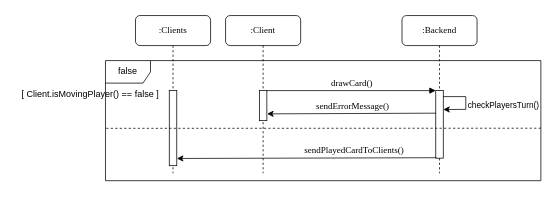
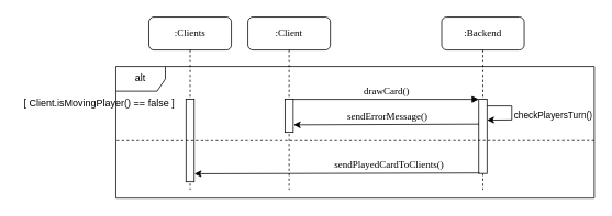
  <mxCell id="0" />
  <mxCell id="1" parent="0" />
- <mxCell id="2" value="false" style="shape=umlFrame;whiteSpace=wrap;html=1;" vertex="1" parent="1"><mxGeometry x="140" y="80" width="580" height="160" as="geometry" /></mxCell>
+ <mxCell id="2" value="alt" style="shape=umlFrame;whiteSpace=wrap;html=1;" vertex="1" parent="1"><mxGeometry x="140" y="80" width="580" height="160" as="geometry" /></mxCell>
  <mxCell id="3" value=":Backend" style="shape=umlLifeline;perimeter=lifelinePerimeter;whiteSpace=wrap;html=1;container=1;collapsible=0;recursiveResize=0;outlineConnect=0;rounded=1;shadow=0;comic=0;labelBackgroundColor=none;strokeColor=#000000;strokeWidth=1;fillColor=#FFFFFF;fontFamily=Verdana;fontSize=12;fontColor=#000000;align=center;" vertex="1" parent="1"><mxGeometry x="535" y="20" width="100" height="210" as="geometry" /></mxCell>
  <mxCell id="4" value="" style="html=1;points=[];perimeter=orthogonalPerimeter;rounded=0;shadow=0;comic=0;labelBackgroundColor=none;strokeColor=#000000;strokeWidth=1;fillColor=#FFFFFF;fontFamily=Verdana;fontSize=12;fontColor=#000000;align=center;" vertex="1" parent="3"><mxGeometry x="45" y="100" width="10" height="90" as="geometry" /></mxCell>
  <mxCell id="5" value="checkPlayersTurn()" style="endArrow=classic;html=1;entryX=1.002;entryY=0.28;entryDx=0;entryDy=0;entryPerimeter=0;rounded=0;" edge="1" parent="3" target="4"><mxGeometry x="0.223" y="-50" width="50" height="50" relative="1" as="geometry"><mxPoint x="55" y="108" as="sourcePoint" /><mxPoint x="-185" y="420" as="targetPoint" /><Array as="points"><mxPoint x="85" y="108" /><mxPoint x="85" y="125" /></Array><mxPoint x="50" y="45" as="offset" /></mxGeometry></mxCell>
  <mxCell id="6" value=":Client" style="shape=umlLifeline;perimeter=lifelinePerimeter;whiteSpace=wrap;html=1;container=1;collapsible=0;recursiveResize=0;outlineConnect=0;rounded=1;shadow=0;comic=0;labelBackgroundColor=none;strokeColor=#000000;strokeWidth=1;fillColor=#FFFFFF;fontFamily=Verdana;fontSize=12;fontColor=#000000;align=center;" vertex="1" parent="1"><mxGeometry x="300" y="20" width="100" height="210" as="geometry" /></mxCell>
  <mxCell id="7" value="" style="html=1;points=[];perimeter=orthogonalPerimeter;rounded=0;shadow=0;comic=0;labelBackgroundColor=none;strokeColor=#000000;strokeWidth=1;fillColor=#FFFFFF;fontFamily=Verdana;fontSize=12;fontColor=#000000;align=center;" vertex="1" parent="6"><mxGeometry x="45" y="100" width="10" height="40" as="geometry" /></mxCell>
  <mxCell id="8" value="drawCard()" style="html=1;verticalAlign=bottom;endArrow=block;entryX=0;entryY=0;labelBackgroundColor=none;fontFamily=Verdana;fontSize=12;edgeStyle=elbowEdgeStyle;elbow=vertical;" edge="1" parent="1" source="7" target="4"><mxGeometry relative="1" as="geometry"><mxPoint x="460" y="130" as="sourcePoint" /></mxGeometry></mxCell>
  <mxCell id="9" value="&lt;font face=&quot;Verdana&quot; style=&quot;font-size: 12px&quot;&gt;sendErrorMessage()&lt;/font&gt;" style="endArrow=classic;html=1;entryX=1.038;entryY=0.774;entryDx=0;entryDy=0;entryPerimeter=0;exitX=0.033;exitY=0.334;exitDx=0;exitDy=0;exitPerimeter=0;" edge="1" parent="1" source="4" target="7"><mxGeometry x="-0.017" y="-10" width="50" height="50" relative="1" as="geometry"><mxPoint x="579" y="156" as="sourcePoint" /><mxPoint x="358" y="159" as="targetPoint" /><Array as="points" /><mxPoint as="offset" /></mxGeometry></mxCell>
  <mxCell id="10" value=":Clients" style="shape=umlLifeline;perimeter=lifelinePerimeter;whiteSpace=wrap;html=1;container=1;collapsible=0;recursiveResize=0;outlineConnect=0;rounded=1;shadow=0;comic=0;labelBackgroundColor=none;strokeColor=#000000;strokeWidth=1;fillColor=#FFFFFF;fontFamily=Verdana;fontSize=12;fontColor=#000000;align=center;" vertex="1" parent="1"><mxGeometry x="180" y="20" width="100" height="210" as="geometry" /></mxCell>
  <mxCell id="11" value="" style="html=1;points=[];perimeter=orthogonalPerimeter;rounded=0;shadow=0;comic=0;labelBackgroundColor=none;strokeColor=#000000;strokeWidth=1;fillColor=#FFFFFF;fontFamily=Verdana;fontSize=12;fontColor=#000000;align=center;" vertex="1" parent="10"><mxGeometry x="45" y="100" width="10" height="100" as="geometry" /></mxCell>
  <mxCell id="12" value="" style="endArrow=classic;html=1;entryX=1.02;entryY=0.904;entryDx=0;entryDy=0;entryPerimeter=0;exitX=0.093;exitY=0.993;exitDx=0;exitDy=0;exitPerimeter=0;" edge="1" parent="1" source="4" target="11"><mxGeometry width="50" height="50" relative="1" as="geometry"><mxPoint x="580" y="210" as="sourcePoint" /><mxPoint x="239" y="210" as="targetPoint" /></mxGeometry></mxCell>
  <mxCell id="13" value="&lt;font face=&quot;Verdana&quot;&gt;sendPlayedCardToClients()&lt;/font&gt;" style="text;html=1;resizable=0;points=[];align=center;verticalAlign=middle;labelBackgroundColor=#ffffff;" vertex="1" connectable="0" parent="12"><mxGeometry x="-0.314" relative="1" as="geometry"><mxPoint x="9" y="-10.5" as="offset" /></mxGeometry></mxCell>
  <mxCell id="14" value="[ Client.isMovingPlayer() == false ]" style="text;html=1;strokeColor=none;fillColor=none;align=center;verticalAlign=middle;whiteSpace=wrap;rounded=0;" vertex="1" parent="1"><mxGeometry x="20" y="115" width="200" height="20" as="geometry" /></mxCell>
  <mxCell id="15" value="" style="endArrow=none;dashed=1;html=1;entryX=0.001;entryY=0.564;entryDx=0;entryDy=0;entryPerimeter=0;exitX=1;exitY=0.563;exitDx=0;exitDy=0;exitPerimeter=0;" edge="1" parent="1" source="2" target="2"><mxGeometry width="50" height="50" relative="1" as="geometry"><mxPoint x="60" y="380" as="sourcePoint" /><mxPoint x="110" y="330" as="targetPoint" /></mxGeometry></mxCell>
